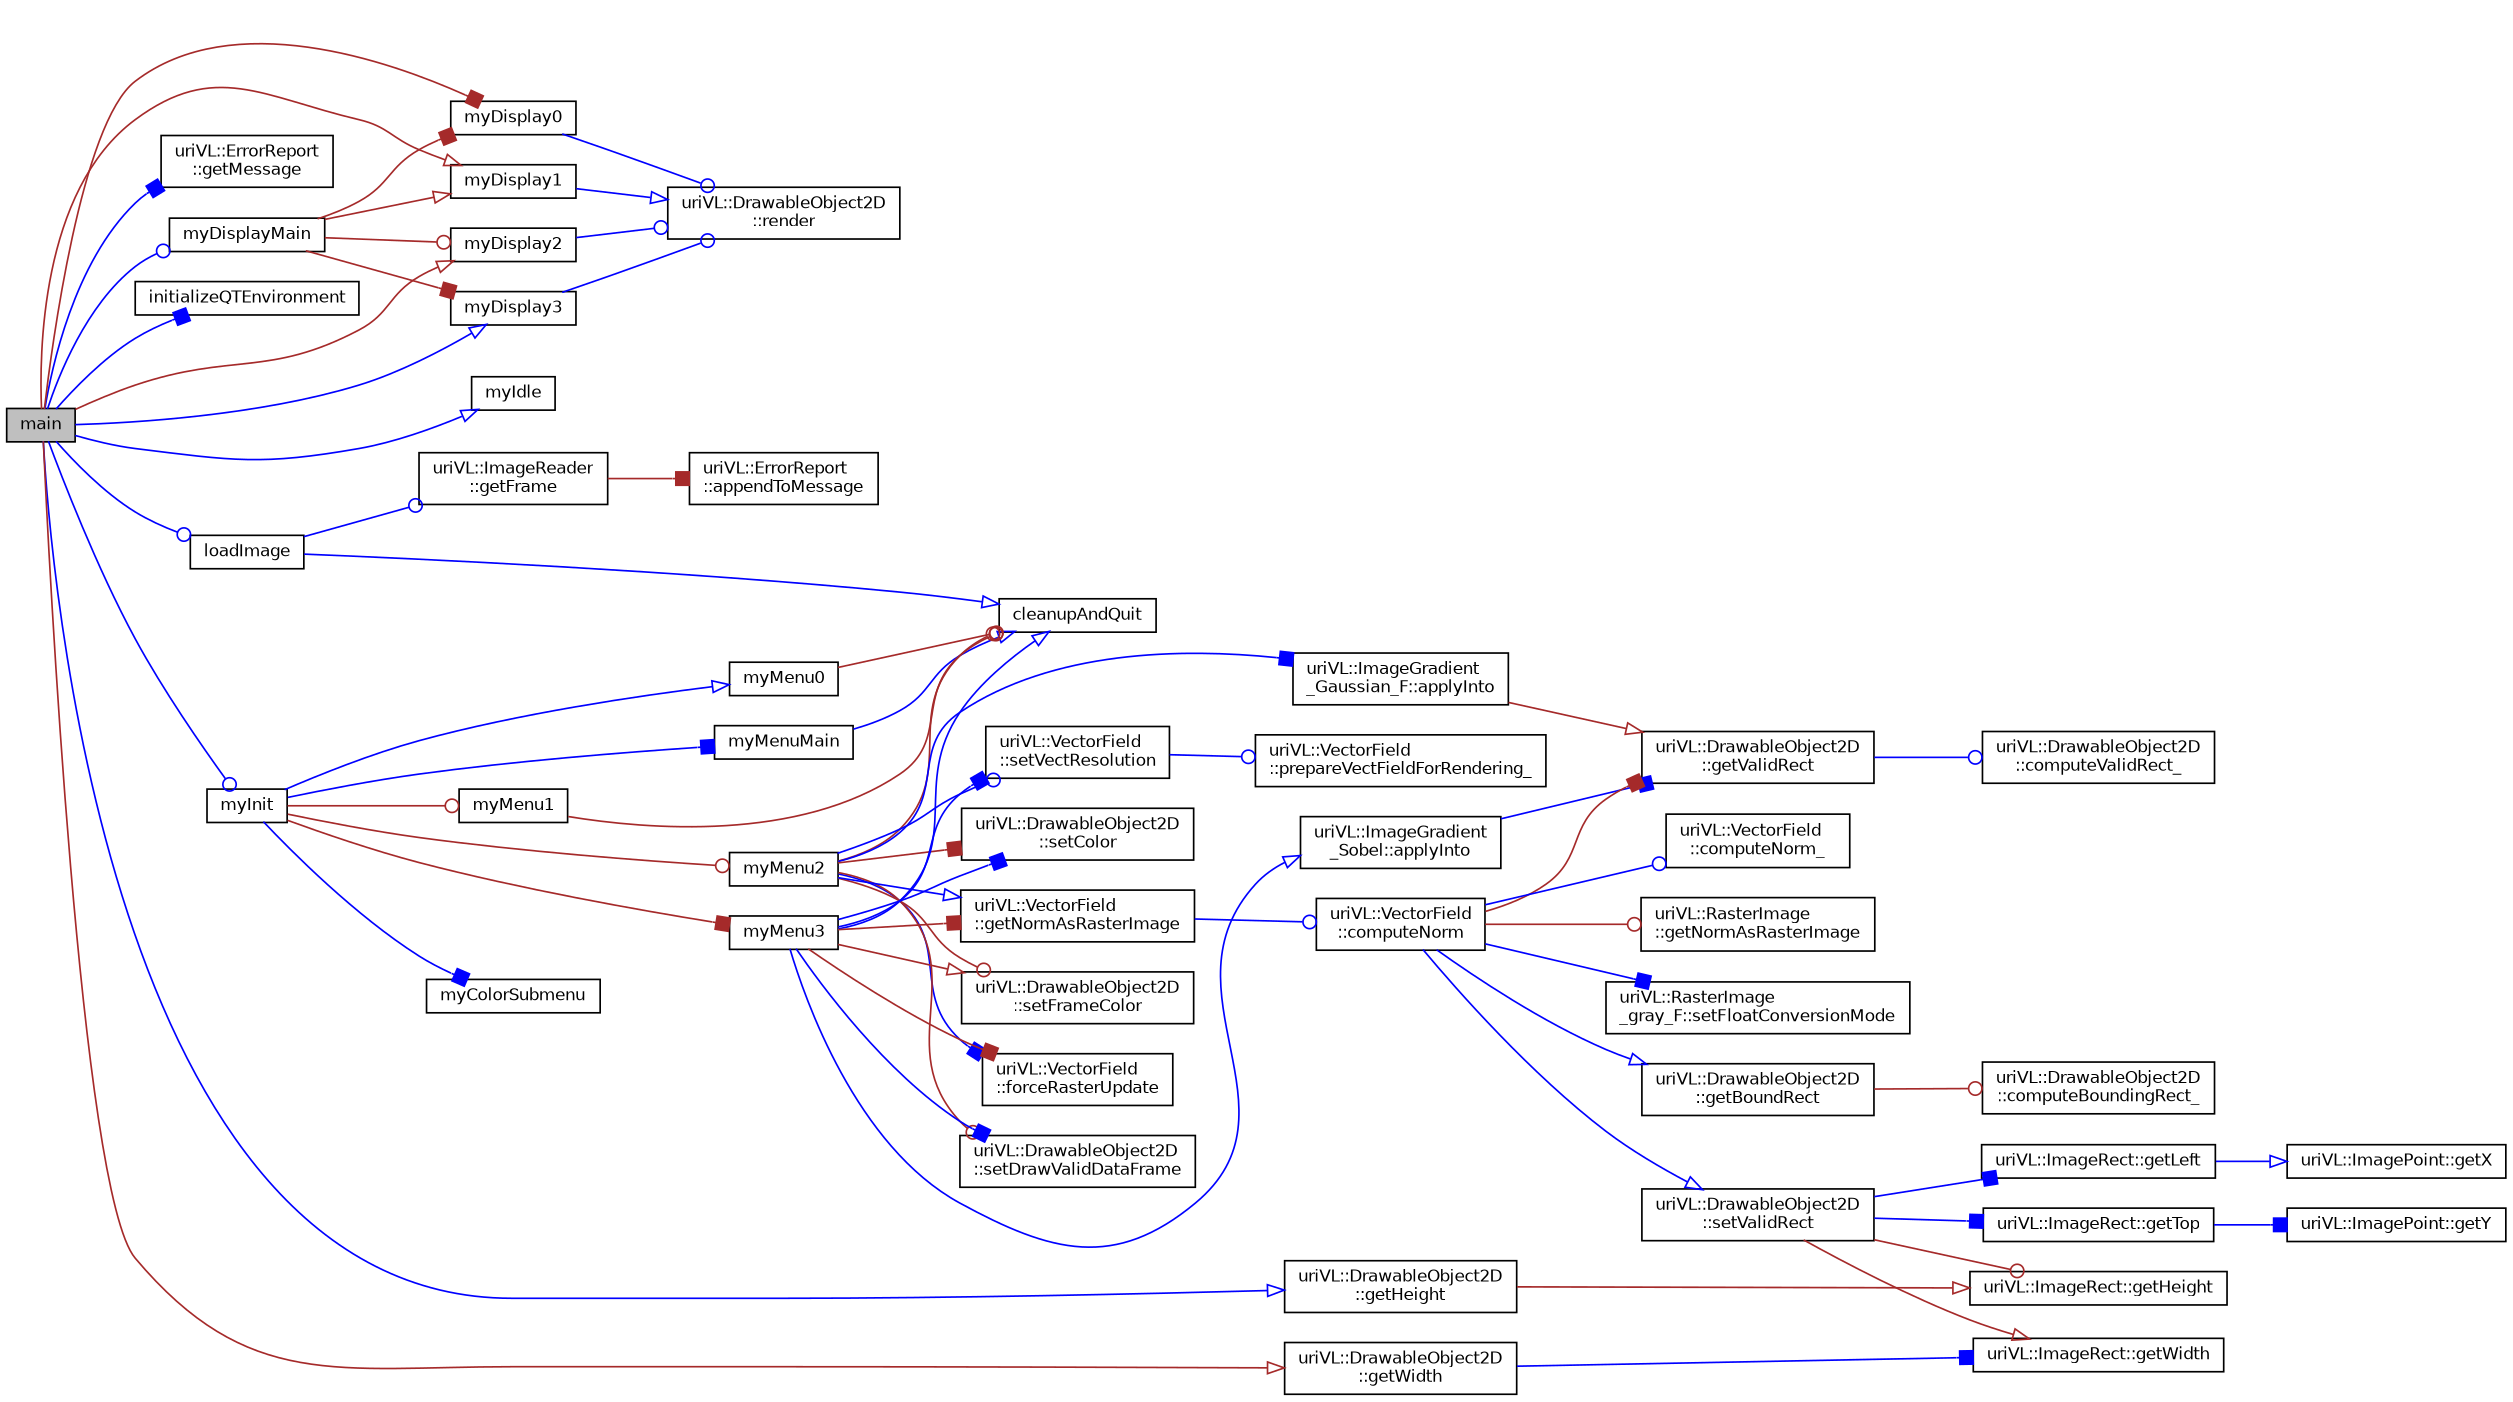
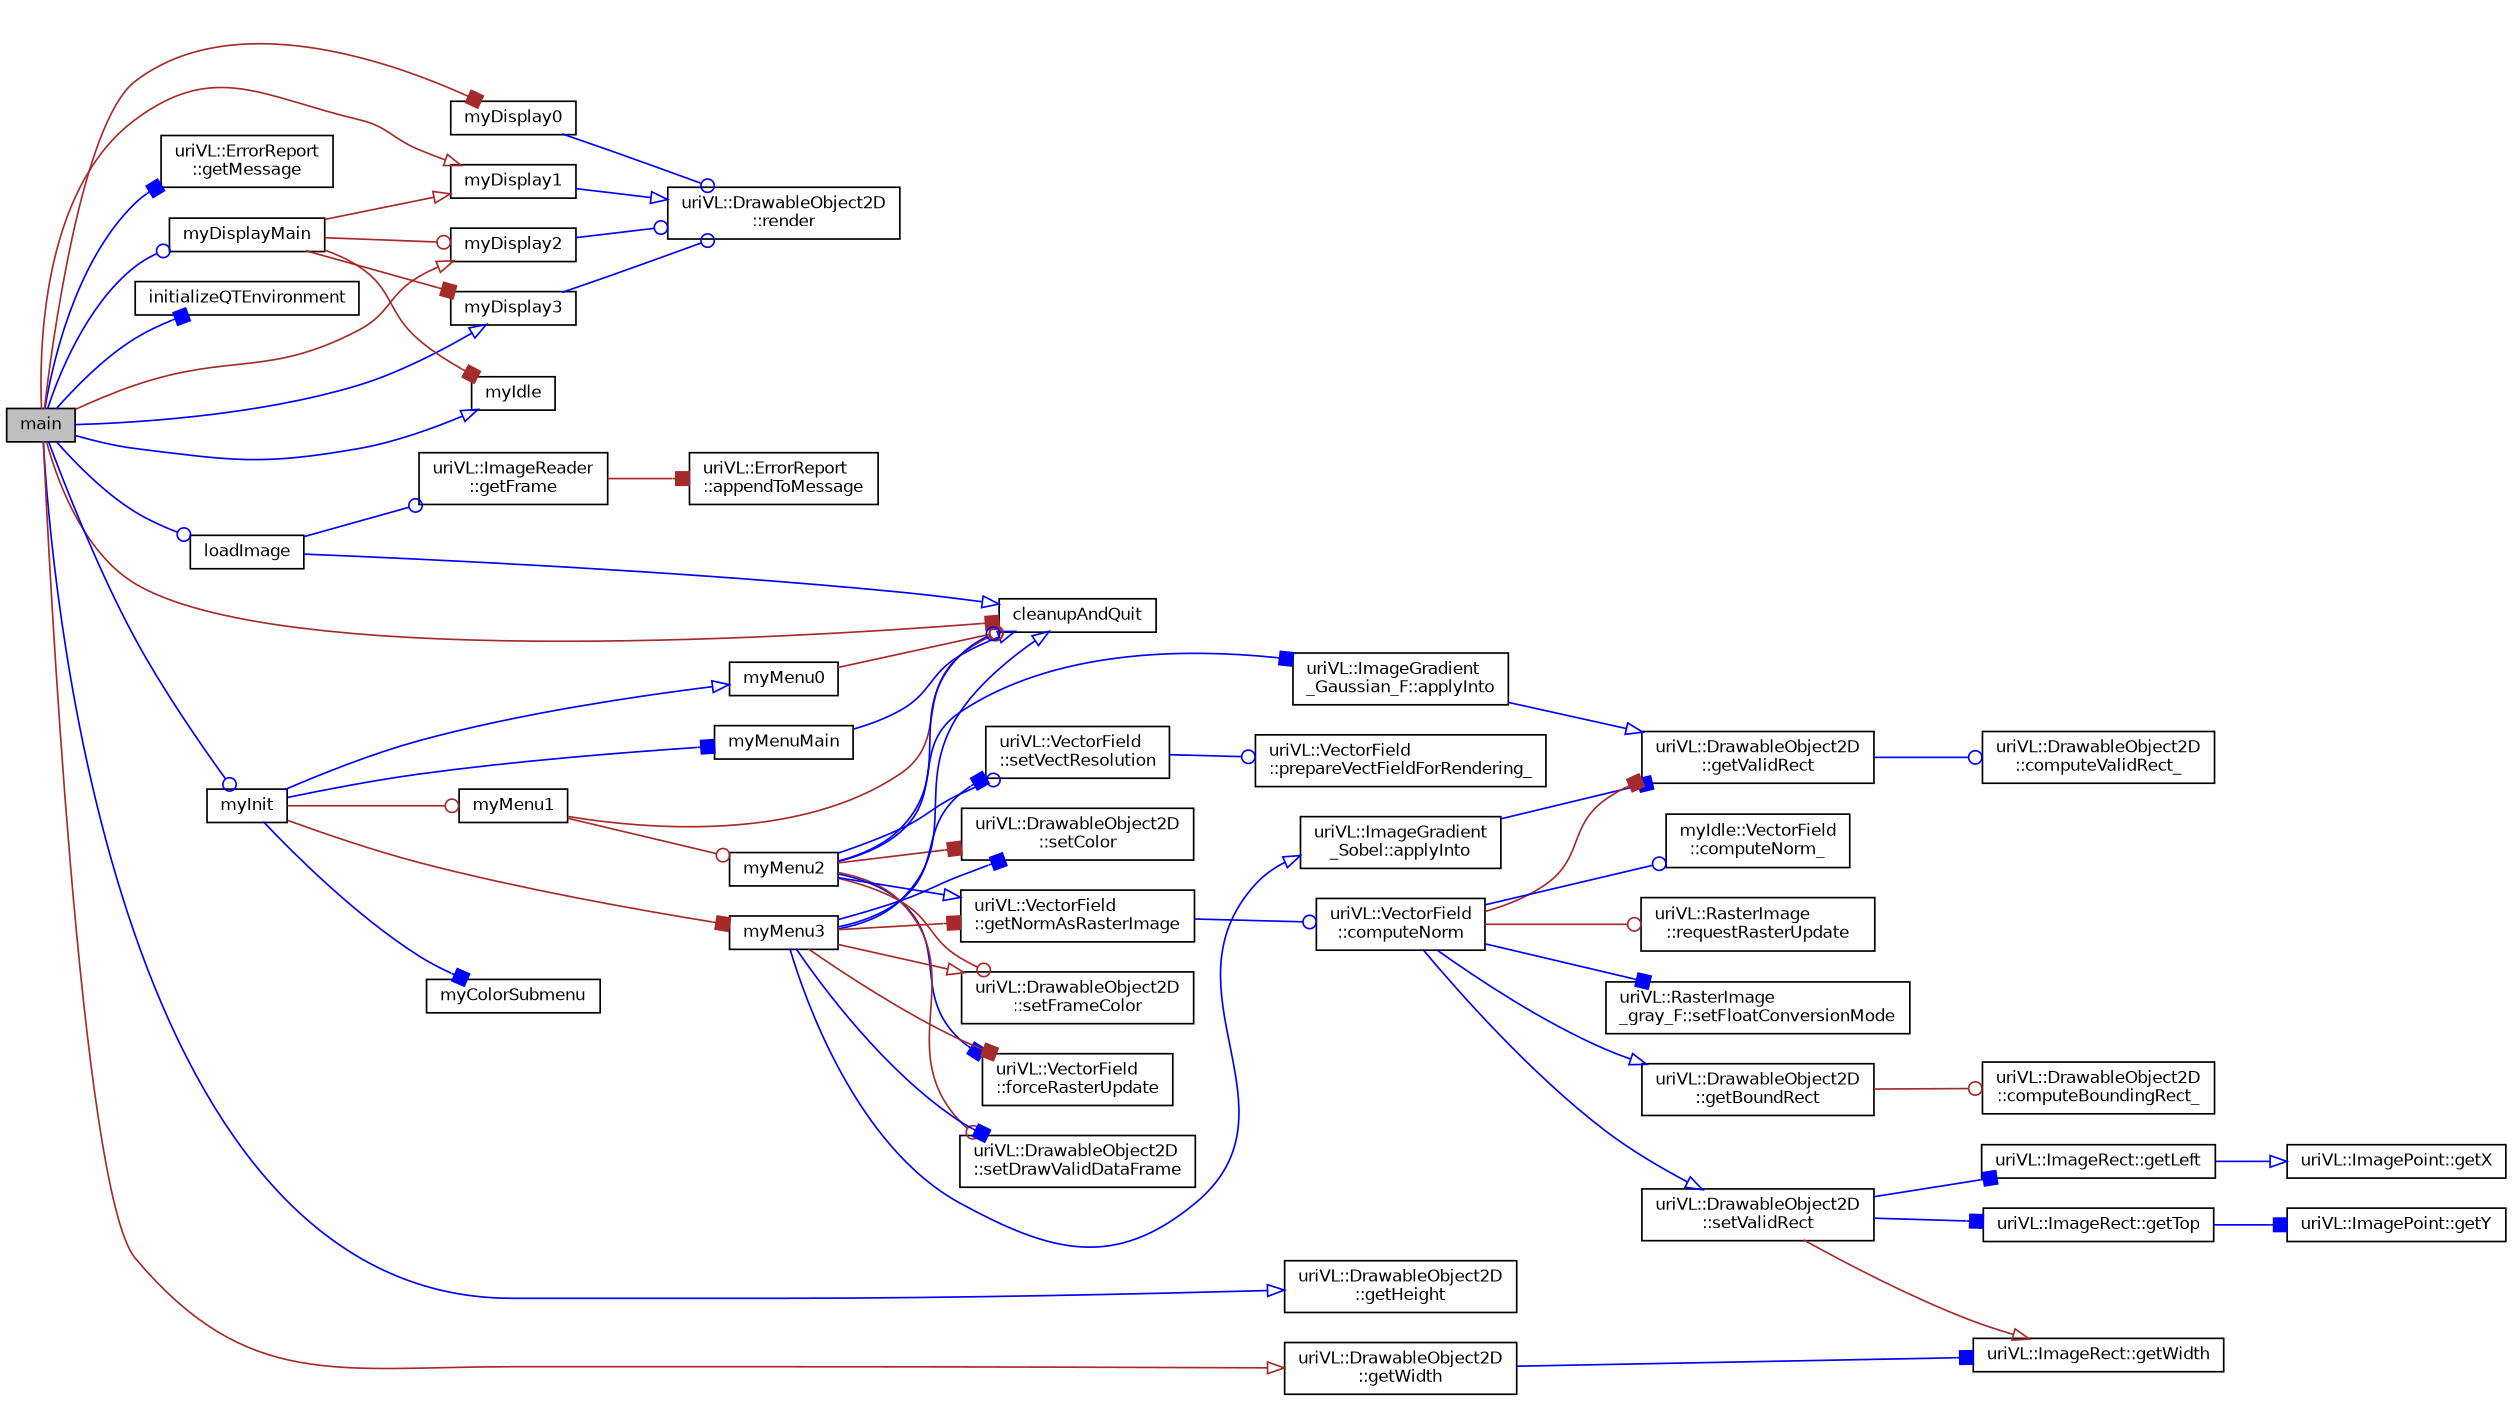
  digraph {
    rankdir=LR
    node [color=black fillcolor=white fontname=Helvetica fontsize=10 shape=record style=filled]
    edge [arrowhead=box color=blue fontname=Helvetica fontsize=10 labelfontname=Helvetica labelfontsize=10 style=solid]
    n1 [fillcolor=grey75 fontcolor=black height=0.2 label=main width=0.4]
    n2 [height=0.2 label=cleanupAndQuit width=0.4]
    n3 [height=0.2 label="uriVL::DrawableObject2D\l::getHeight" width=0.4]
    n4 [height=0.2 label="uriVL::ErrorReport\l::getMessage" width=0.4]
    n5 [height=0.2 label="uriVL::DrawableObject2D\l::getWidth" width=0.4]
    n6 [height=0.2 label=initializeQTEnvironment width=0.4]
    n7 [height=0.2 label=loadImage width=0.4]
    n8 [height=0.2 label=myDisplay0 width=0.4]
    n9 [height=0.2 label=myDisplay1 width=0.4]
    n10 [height=0.2 label=myDisplay2 width=0.4]
    n11 [height=0.2 label=myDisplay3 width=0.4]
    n12 [height=0.2 label=myDisplayMain width=0.4]
    n13 [height=0.2 label=myIdle width=0.4]
    n14 [height=0.2 label=myInit width=0.4]
-   n15 [height=0.2 label="uriVL::ImageRect::getHeight" width=0.4]
    n16 [height=0.2 label="uriVL::ImageRect::getWidth" width=0.4]
    n17 [height=0.2 label="uriVL::ImageReader\l::getFrame" width=0.4]
    n18 [height=0.2 label="uriVL::DrawableObject2D\l::render" width=0.4]
    n19 [height=0.2 label=myColorSubmenu width=0.4]
    n20 [height=0.2 label=myMenuMain width=0.4]
    n21 [height=0.2 label=myMenu0 width=0.4]
    n22 [height=0.2 label=myMenu1 width=0.4]
    n23 [height=0.2 label=myMenu2 width=0.4]
    n24 [height=0.2 label=myMenu3 width=0.4]
    n25 [height=0.2 label="uriVL::ErrorReport\l::appendToMessage" width=0.4]
    n26 [height=0.2 label="uriVL::ImageGradient\l_Gaussian_F::applyInto" width=0.4]
    n27 [height=0.2 label="uriVL::VectorField\l::forceRasterUpdate" width=0.4]
    n28 [height=0.2 label="uriVL::DrawableObject2D\l::setDrawValidDataFrame" width=0.4]
    n29 [height=0.2 label="uriVL::DrawableObject2D\l::setFrameColor" width=0.4]
    n30 [height=0.2 label="uriVL::DrawableObject2D\l::setColor" width=0.4]
    n31 [height=0.2 label="uriVL::VectorField\l::getNormAsRasterImage" width=0.4]
    n32 [height=0.2 label="uriVL::VectorField\l::setVectResolution" width=0.4]
    n33 [height=0.2 label="uriVL::ImageGradient\l_Sobel::applyInto" width=0.4]
    n34 [height=0.2 label="uriVL::DrawableObject2D\l::getValidRect" width=0.4]
    n35 [height=0.2 label="uriVL::VectorField\l::computeNorm" width=0.4]
    n36 [height=0.2 label="uriVL::VectorField\l::prepareVectFieldForRendering_" width=0.4]
    n37 [height=0.2 label="uriVL::DrawableObject2D\l::computeValidRect_" width=0.4]
    n38 [height=0.2 label="uriVL::DrawableObject2D\l::getBoundRect" width=0.4]
-   n39 [height=0.2 label="uriVL::VectorField\l::computeNorm_" width=0.4]
-   n40 [height=0.2 label="uriVL::RasterImage\l::getNormAsRasterImage" width=0.4]
+   n39 [height=0.2 label="myIdle::VectorField\l::computeNorm_" width=0.4]
+   n40 [height=0.2 label="uriVL::RasterImage\l::requestRasterUpdate" width=0.4]
    n41 [height=0.2 label="uriVL::DrawableObject2D\l::setValidRect" width=0.4]
    n42 [height=0.2 label="uriVL::RasterImage\l_gray_F::setFloatConversionMode" width=0.4]
    n43 [height=0.2 label="uriVL::DrawableObject2D\l::computeBoundingRect_" width=0.4]
    n44 [height=0.2 label="uriVL::ImageRect::getLeft" width=0.4]
    n45 [height=0.2 label="uriVL::ImageRect::getTop" width=0.4]
    n46 [height=0.2 label="uriVL::ImagePoint::getX" width=0.4]
    n47 [height=0.2 label="uriVL::ImagePoint::getY" width=0.4]
+   n1 -> n2 [color=brown]
    n1 -> n3 [arrowhead=onormal]
    n1 -> n4
    n1 -> n5 [arrowhead=onormal color=brown]
    n1 -> n6
    n1 -> n7 [arrowhead=odot]
    n1 -> n8 [color=brown]
    n1 -> n9 [arrowhead=onormal color=brown]
    n1 -> n10 [arrowhead=onormal color=brown]
    n1 -> n11 [arrowhead=onormal]
    n1 -> n12 [arrowhead=odot]
    n1 -> n13 [arrowhead=onormal]
    n1 -> n14 [arrowhead=odot]
-   n3 -> n15 [arrowhead=onormal color=brown]
    n5 -> n16
    n7 -> n2 [arrowhead=onormal]
    n7 -> n17 [arrowhead=odot]
    n8 -> n18 [arrowhead=odot]
    n9 -> n18 [arrowhead=onormal]
    n10 -> n18 [arrowhead=odot]
    n11 -> n18 [arrowhead=odot]
-   n12 -> n8 [color=brown]
+   n12 -> n13 [color=brown]
    n12 -> n9 [arrowhead=onormal color=brown]
    n12 -> n10 [arrowhead=odot color=brown]
    n12 -> n11 [color=brown]
    n14 -> n19
    n14 -> n20
    n14 -> n21 [arrowhead=onormal]
    n14 -> n22 [arrowhead=odot color=brown]
-   n14 -> n23 [arrowhead=odot color=brown]
+   n22 -> n23 [arrowhead=odot color=brown]
    n14 -> n24 [color=brown]
    n17 -> n25 [color=brown]
    n20 -> n2 [arrowhead=onormal]
    n21 -> n2 [arrowhead=odot color=brown]
    n22 -> n2 [arrowhead=odot color=brown]
-   n23 -> n2 [arrowhead=odot color=brown]
+   n23 -> n2 [arrowhead=odot]
    n23 -> n26
    n23 -> n27
    n23 -> n28 [arrowhead=odot color=brown]
    n23 -> n29 [arrowhead=odot color=brown]
    n23 -> n30 [color=brown]
    n23 -> n31 [arrowhead=onormal]
    n23 -> n32 [arrowhead=odot]
    n24 -> n2 [arrowhead=onormal]
    n24 -> n27 [color=brown]
    n24 -> n28
    n24 -> n29 [arrowhead=onormal color=brown]
    n24 -> n30
    n24 -> n31 [color=brown]
    n24 -> n32
    n24 -> n33 [arrowhead=onormal]
-   n26 -> n34 [arrowhead=onormal color=brown]
+   n26 -> n34 [arrowhead=onormal]
    n31 -> n35 [arrowhead=odot]
    n32 -> n36 [arrowhead=odot]
    n33 -> n34
    n34 -> n37 [arrowhead=odot]
    n35 -> n34 [color=brown]
    n35 -> n38 [arrowhead=onormal]
    n35 -> n39 [arrowhead=odot]
    n35 -> n40 [arrowhead=odot color=brown]
    n35 -> n41 [arrowhead=onormal]
    n35 -> n42
    n38 -> n43 [arrowhead=odot color=brown]
-   n41 -> n15 [arrowhead=odot color=brown]
    n41 -> n16 [arrowhead=onormal color=brown]
    n41 -> n44
    n41 -> n45
    n44 -> n46 [arrowhead=onormal]
    n45 -> n47
  }
